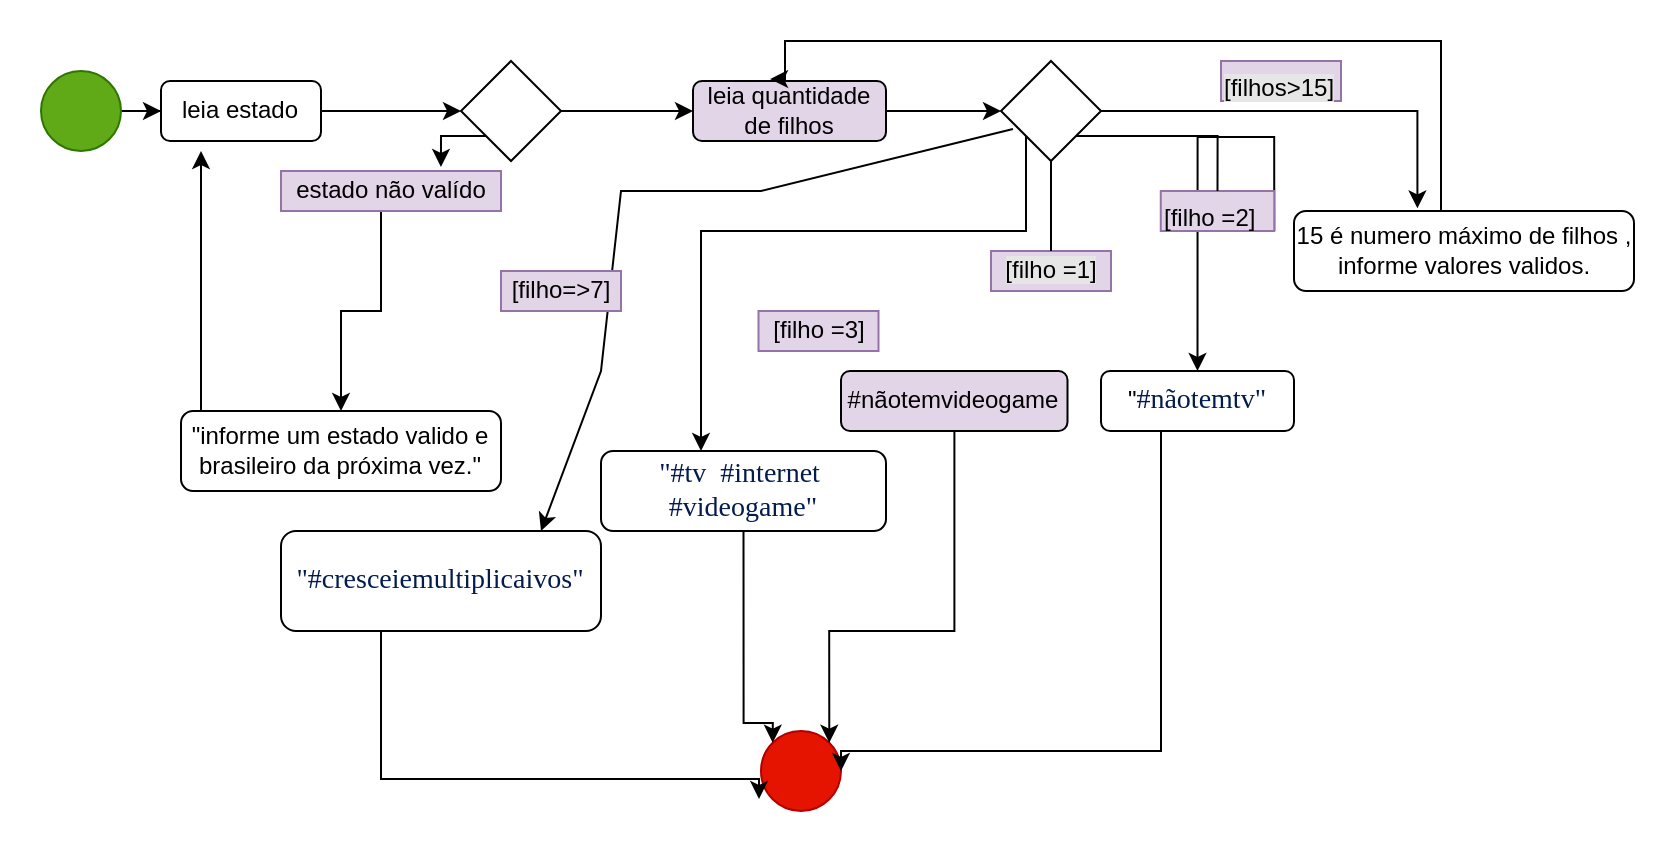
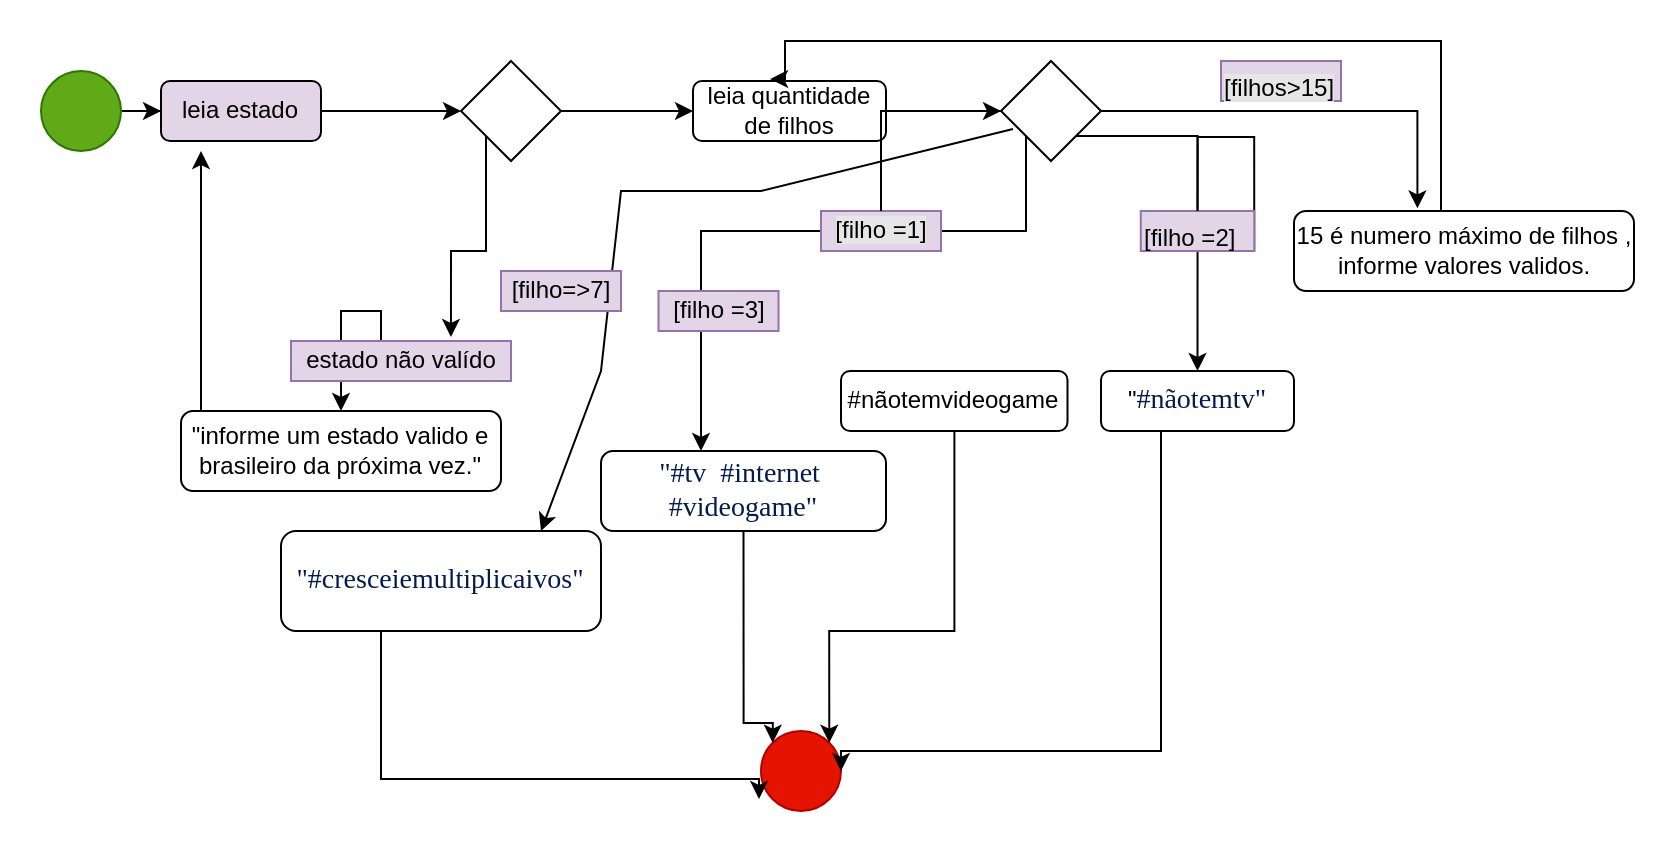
  <mxCell id="0" />
  <mxCell id="1" parent="0" />
  <mxCell id="2" style="edgeStyle=orthogonalEdgeStyle;rounded=0;orthogonalLoop=1;jettySize=auto;html=1;" parent="1" source="3" target="6" edge="1"><mxGeometry relative="1" as="geometry" /></mxCell>
  <mxCell id="3" value="" style="ellipse;whiteSpace=wrap;html=1;aspect=fixed;fillColor=#60a917;fontColor=#ffffff;strokeColor=#2D7600;" parent="1" vertex="1"><mxGeometry y="35" width="40" height="40" as="geometry" x="20" /></mxCell>
  <mxCell id="4" value="" style="ellipse;whiteSpace=wrap;html=1;aspect=fixed;fillColor=#e51400;fontColor=#ffffff;strokeColor=#B20000;" parent="1" vertex="1"><mxGeometry x="380" y="365" width="40" height="40" as="geometry" /></mxCell>
  <mxCell id="5" style="edgeStyle=orthogonalEdgeStyle;rounded=0;orthogonalLoop=1;jettySize=auto;html=1;entryX=0;entryY=0.5;entryDx=0;entryDy=0;" parent="1" source="6" target="9" edge="1"><mxGeometry relative="1" as="geometry" /></mxCell>
- <mxCell id="6" value="leia estado" style="rounded=1;whiteSpace=wrap;html=1;" parent="1" vertex="1"><mxGeometry x="80" y="40" width="80" height="30" as="geometry" /></mxCell>
+ <mxCell id="6" value="leia estado" style="rounded=1;whiteSpace=wrap;html=1;fillColor=#e1d5e7;" parent="1" vertex="1"><mxGeometry x="80" y="40" width="80" height="30" as="geometry" /></mxCell>
  <mxCell id="7" style="edgeStyle=orthogonalEdgeStyle;rounded=0;orthogonalLoop=1;jettySize=auto;html=1;entryX=0;entryY=0.5;entryDx=0;entryDy=0;" parent="1" source="9" target="11" edge="1"><mxGeometry relative="1" as="geometry" /></mxCell>
  <mxCell id="8" style="edgeStyle=orthogonalEdgeStyle;rounded=0;orthogonalLoop=1;jettySize=auto;html=1;exitX=0;exitY=1;exitDx=0;exitDy=0;entryX=0.727;entryY=-0.1;entryDx=0;entryDy=0;entryPerimeter=0;" parent="1" source="9" target="13" edge="1"><mxGeometry relative="1" as="geometry" /></mxCell>
  <mxCell id="9" value="" style="rhombus;whiteSpace=wrap;html=1;" parent="1" vertex="1"><mxGeometry x="230" y="30" width="50" height="50" as="geometry" /></mxCell>
  <mxCell id="10" style="edgeStyle=orthogonalEdgeStyle;rounded=0;orthogonalLoop=1;jettySize=auto;html=1;exitX=1;exitY=0.5;exitDx=0;exitDy=0;entryX=0;entryY=0.5;entryDx=0;entryDy=0;" parent="1" source="11" target="19" edge="1"><mxGeometry relative="1" as="geometry" /></mxCell>
- <mxCell id="11" value="leia quantidade de filhos" style="rounded=1;whiteSpace=wrap;html=1;fillColor=#e1d5e7;" parent="1" vertex="1"><mxGeometry x="346" y="40" width="96.5" height="30" as="geometry" /></mxCell>
+ <mxCell id="11" value="leia quantidade de filhos" style="rounded=1;whiteSpace=wrap;html=1;" parent="1" vertex="1"><mxGeometry x="346" y="40" width="96.5" height="30" as="geometry" /></mxCell>
  <mxCell id="12" style="edgeStyle=orthogonalEdgeStyle;rounded=0;orthogonalLoop=1;jettySize=auto;html=1;entryX=0.5;entryY=0;entryDx=0;entryDy=0;" parent="1" source="13" target="15" edge="1"><mxGeometry relative="1" as="geometry"><Array as="points"><mxPoint x="190" y="155" /><mxPoint x="170" y="155" /></Array></mxGeometry></mxCell>
- <mxCell id="13" value="estado não valído" style="text;html=1;align=center;verticalAlign=middle;resizable=0;points=[];autosize=1;strokeColor=#9673a6;fillColor=#e1d5e7;" parent="1" vertex="1"><mxGeometry x="140" y="85" width="110" height="20" as="geometry" /></mxCell>
+ <mxCell id="13" value="estado não valído" style="text;html=1;align=center;verticalAlign=middle;resizable=0;points=[];autosize=1;strokeColor=#9673a6;fillColor=#e1d5e7;" parent="1" vertex="1"><mxGeometry x="145" y="170" width="110" height="20" as="geometry" /></mxCell>
  <mxCell id="14" style="edgeStyle=orthogonalEdgeStyle;rounded=0;orthogonalLoop=1;jettySize=auto;html=1;" parent="1" source="15" edge="1"><mxGeometry relative="1" as="geometry"><mxPoint x="100" y="75" as="targetPoint" /><Array as="points"><mxPoint x="100" y="225" /></Array></mxGeometry></mxCell>
  <mxCell id="15" value="&quot;informe um estado valido e brasileiro da próxima vez.&quot;" style="rounded=1;whiteSpace=wrap;html=1;" parent="1" vertex="1"><mxGeometry x="90" y="205" width="160" height="40" as="geometry" /></mxCell>
  <mxCell id="16" style="edgeStyle=orthogonalEdgeStyle;rounded=0;orthogonalLoop=1;jettySize=auto;html=1;exitX=1;exitY=0.5;exitDx=0;exitDy=0;entryX=0.363;entryY=-0.033;entryDx=0;entryDy=0;entryPerimeter=0;" parent="1" source="19" target="23" edge="1"><mxGeometry relative="1" as="geometry" /></mxCell>
  <mxCell id="17" style="edgeStyle=orthogonalEdgeStyle;rounded=0;orthogonalLoop=1;jettySize=auto;html=1;exitX=1;exitY=1;exitDx=0;exitDy=0;entryX=0.5;entryY=0;entryDx=0;entryDy=0;startArrow=none;" parent="1" source="36" target="30" edge="1"><mxGeometry relative="1" as="geometry"><Array as="points"><mxPoint x="598" y="68" /></Array></mxGeometry></mxCell>
  <mxCell id="18" style="edgeStyle=orthogonalEdgeStyle;rounded=0;orthogonalLoop=1;jettySize=auto;html=1;exitX=0;exitY=1;exitDx=0;exitDy=0;" parent="1" source="19" edge="1"><mxGeometry relative="1" as="geometry"><mxPoint x="350" y="225" as="targetPoint" /><Array as="points"><mxPoint x="513" y="115" /><mxPoint x="350" y="115" /></Array></mxGeometry></mxCell>
  <mxCell id="19" value="" style="rhombus;whiteSpace=wrap;html=1;" parent="1" vertex="1"><mxGeometry x="500" y="30" width="50" height="50" as="geometry" /></mxCell>
  <mxCell id="20" style="edgeStyle=orthogonalEdgeStyle;rounded=0;orthogonalLoop=1;jettySize=auto;html=1;entryX=1;entryY=0;entryDx=0;entryDy=0;" parent="1" source="21" target="4" edge="1"><mxGeometry relative="1" as="geometry"><Array as="points"><mxPoint x="477" y="315" /><mxPoint x="414" y="315" /></Array></mxGeometry></mxCell>
- <mxCell id="21" value="#nãotemvideogame" style="rounded=1;whiteSpace=wrap;html=1;fillColor=#e1d5e7;" parent="1" vertex="1"><mxGeometry x="420" y="185" width="113.25" height="30" as="geometry" /></mxCell>
+ <mxCell id="21" value="#nãotemvideogame" style="rounded=1;whiteSpace=wrap;html=1;" parent="1" vertex="1"><mxGeometry x="420" y="185" width="113.25" height="30" as="geometry" /></mxCell>
  <mxCell id="22" style="edgeStyle=orthogonalEdgeStyle;rounded=0;orthogonalLoop=1;jettySize=auto;html=1;entryX=0.399;entryY=-0.033;entryDx=0;entryDy=0;entryPerimeter=0;" parent="1" source="23" target="11" edge="1"><mxGeometry relative="1" as="geometry"><Array as="points"><mxPoint x="720" y="20" /><mxPoint x="392" y="20" /></Array></mxGeometry></mxCell>
  <mxCell id="23" value="15 é numero máximo de filhos , informe valores validos." style="rounded=1;whiteSpace=wrap;html=1;" parent="1" vertex="1"><mxGeometry x="646.5" y="105" width="170" height="40" as="geometry" /></mxCell>
  <mxCell id="24" value="&lt;span style=&quot;color: rgb(0 , 0 , 0) ; font-family: &amp;#34;helvetica&amp;#34; ; font-size: 12px ; font-style: normal ; font-weight: 400 ; letter-spacing: normal ; text-align: center ; text-indent: 0px ; text-transform: none ; word-spacing: 0px ; background-color: rgb(230 , 230 , 230) ; display: inline ; float: none&quot;&gt;[filhos&amp;gt;15]&lt;/span&gt;" style="text;whiteSpace=wrap;html=1;fillColor=#e1d5e7;strokeColor=#9673a6;" parent="1" vertex="1"><mxGeometry x="610" y="30" width="60" height="20" as="geometry" /></mxCell>
- <mxCell id="25" value="&lt;span style=&quot;background-color: rgb(230 , 230 , 230)&quot;&gt;[filho =1]&lt;/span&gt;" style="text;html=1;align=center;verticalAlign=middle;resizable=0;points=[];autosize=1;strokeColor=#9673a6;fillColor=#e1d5e7;" parent="1" vertex="1"><mxGeometry x="495" y="125" width="60" height="20" as="geometry" /></mxCell>
+ <mxCell id="25" value="&lt;span style=&quot;background-color: rgb(230 , 230 , 230)&quot;&gt;[filho =1]&lt;/span&gt;" style="text;html=1;align=center;verticalAlign=middle;resizable=0;points=[];autosize=1;strokeColor=#9673a6;fillColor=#e1d5e7;" parent="1" vertex="1"><mxGeometry x="410" y="105" width="60" height="20" as="geometry" /></mxCell>
  <mxCell id="26" value="" style="edgeStyle=orthogonalEdgeStyle;rounded=0;orthogonalLoop=1;jettySize=auto;html=1;entryX=0.5;entryY=0;entryDx=0;entryDy=0;endArrow=none;" parent="1" source="19" target="25" edge="1"><mxGeometry relative="1" as="geometry"><mxPoint x="525" y="80" as="sourcePoint" /><mxPoint x="525" y="135" as="targetPoint" /></mxGeometry></mxCell>
  <mxCell id="27" style="edgeStyle=orthogonalEdgeStyle;rounded=0;orthogonalLoop=1;jettySize=auto;html=1;entryX=-0.025;entryY=0.85;entryDx=0;entryDy=0;entryPerimeter=0;" parent="1" source="28" target="4" edge="1"><mxGeometry relative="1" as="geometry"><Array as="points"><mxPoint x="190" y="389" /></Array></mxGeometry></mxCell>
  <mxCell id="28" value="&lt;span style=&quot;color: rgb(3 , 27 , 78) ; font-family: &amp;#34;exo 2&amp;#34; , &amp;#34;barlow&amp;#34; ; font-size: 14px ; text-align: left ; background-color: rgb(255 , 255 , 255)&quot;&gt;&quot;#cresceiemultiplicaivos&quot;&lt;/span&gt;" style="rounded=1;whiteSpace=wrap;html=1;" parent="1" vertex="1"><mxGeometry x="140" y="265" width="160" height="50" as="geometry" /></mxCell>
  <mxCell id="29" style="edgeStyle=orthogonalEdgeStyle;rounded=0;orthogonalLoop=1;jettySize=auto;html=1;entryX=1;entryY=0.5;entryDx=0;entryDy=0;" parent="1" source="30" target="4" edge="1"><mxGeometry relative="1" as="geometry"><Array as="points"><mxPoint x="580" y="375" /></Array></mxGeometry></mxCell>
  <mxCell id="30" value="&quot;&lt;span style=&quot;color: rgb(3 , 27 , 78) ; font-family: &amp;#34;exo 2&amp;#34; , &amp;#34;barlow&amp;#34; ; font-size: 14px ; text-align: left ; background-color: rgb(255 , 255 , 255)&quot;&gt;#nãotemtv&quot;&lt;/span&gt;" style="rounded=1;whiteSpace=wrap;html=1;" parent="1" vertex="1"><mxGeometry x="550" y="185" width="96.5" height="30" as="geometry" /></mxCell>
  <mxCell id="31" style="edgeStyle=orthogonalEdgeStyle;rounded=0;orthogonalLoop=1;jettySize=auto;html=1;exitX=0.5;exitY=1;exitDx=0;exitDy=0;entryX=0;entryY=0;entryDx=0;entryDy=0;" parent="1" source="32" target="4" edge="1"><mxGeometry relative="1" as="geometry"><Array as="points"><mxPoint x="371" y="361" /></Array></mxGeometry></mxCell>
  <mxCell id="32" value="&lt;span style=&quot;color: rgb(3 , 27 , 78) ; font-family: &amp;#34;exo 2&amp;#34; , &amp;#34;barlow&amp;#34; ; font-size: 14px ; text-align: left ; background-color: rgb(255 , 255 , 255)&quot;&gt;&quot;#tv&amp;nbsp; #internet&amp;nbsp; #videogame&quot;&lt;/span&gt;" style="rounded=1;whiteSpace=wrap;html=1;" parent="1" vertex="1"><mxGeometry x="300" y="225" width="142.5" height="40" as="geometry" /></mxCell>
- <mxCell id="33" value="[filho =3]" style="text;html=1;align=center;verticalAlign=middle;resizable=0;points=[];autosize=1;strokeColor=#9673a6;fillColor=#e1d5e7;" parent="1" vertex="1"><mxGeometry x="378.75" y="155" width="60" height="20" as="geometry" /></mxCell>
+ <mxCell id="33" value="[filho =3]" style="text;html=1;align=center;verticalAlign=middle;resizable=0;points=[];autosize=1;strokeColor=#9673a6;fillColor=#e1d5e7;" parent="1" vertex="1"><mxGeometry x="328.75" y="145" width="60" height="20" as="geometry" /></mxCell>
  <mxCell id="34" value="" style="endArrow=classic;html=1;rounded=0;exitX=0.12;exitY=0.68;exitDx=0;exitDy=0;exitPerimeter=0;" parent="1" source="19" edge="1"><mxGeometry width="50" height="50" relative="1" as="geometry"><mxPoint x="410" y="225" as="sourcePoint" /><mxPoint x="270" y="265" as="targetPoint" /><Array as="points"><mxPoint x="380" y="95" /><mxPoint x="310" y="95" /><mxPoint x="300" y="185" /></Array></mxGeometry></mxCell>
  <mxCell id="35" value="[filho=&amp;gt;7]" style="text;html=1;align=center;verticalAlign=middle;resizable=0;points=[];autosize=1;strokeColor=#9673a6;fillColor=#e1d5e7;" parent="1" vertex="1"><mxGeometry x="250" y="135" width="60" height="20" as="geometry" /></mxCell>
- <mxCell id="36" value="[filho =2]" style="text;whiteSpace=wrap;html=1;fillColor=#e1d5e7;strokeColor=#9673a6;" parent="1" vertex="1"><mxGeometry x="579.88" y="95" width="56.75" height="20" as="geometry" /></mxCell>
+ <mxCell id="36" value="[filho =2]" style="text;whiteSpace=wrap;html=1;fillColor=#e1d5e7;strokeColor=#9673a6;" parent="1" vertex="1"><mxGeometry x="569.88" y="105" width="56.75" height="20" as="geometry" /></mxCell>
  <mxCell id="37" value="" style="edgeStyle=orthogonalEdgeStyle;rounded=0;orthogonalLoop=1;jettySize=auto;html=1;exitX=1;exitY=1;exitDx=0;exitDy=0;entryX=0.5;entryY=0;entryDx=0;entryDy=0;endArrow=none;" parent="1" source="19" target="36" edge="1"><mxGeometry relative="1" as="geometry"><mxPoint x="537.5" y="67.5" as="sourcePoint" /><mxPoint x="598.25" y="185" as="targetPoint" /><Array as="points" /></mxGeometry></mxCell>
